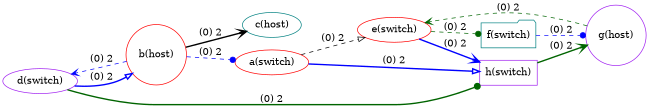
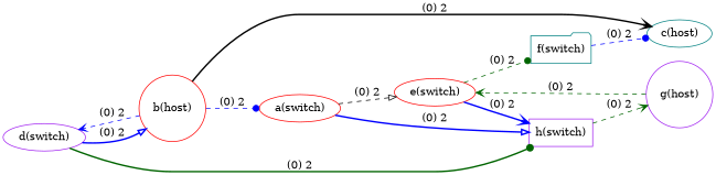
  digraph {
    rankdir=LR
    node [color=red shape=ellipse]
    edge [arrowhead=vee color=blue style=dashed]
    n1 [label="a(switch)"]
    n2 [label="e(switch)"]
    n3 [color=purple label="h(switch)" shape=box]
    n4 [color=teal label="f(switch)" shape=folder]
    n5 [color=purple label="g(host)" shape=circle]
    n6 [label="b(host)" shape=circle]
    n7 [color=teal label="c(host)"]
    n8 [color=purple label="d(switch)"]
    n1 -> n2 [arrowhead=onormal color=black label="(0) 2"]
    n1 -> n3 [arrowhead=onormal label="(0) 2" style=bold]
    n2 -> n3 [label="(0) 2" style=bold]
    n2 -> n4 [arrowhead=dot color=darkgreen label="(0) 2"]
-   n3 -> n5 [color=darkgreen label="(0) 2" style=bold]
-   n4 -> n5 [arrowhead=dot label="(0) 2"]
+   n3 -> n5 [color=darkgreen label="(0) 2"]
+   n4 -> n7 [arrowhead=dot label="(0) 2"]
    n5 -> n2 [color=darkgreen label="(0) 2"]
    n6 -> n1 [arrowhead=dot label="(0) 2"]
    n6 -> n7 [color=black label="(0) 2" style=bold]
    n6 -> n8 [label="(0) 2"]
    n8 -> n3 [arrowhead=dot color=darkgreen label="(0) 2" style=bold]
    n8 -> n6 [arrowhead=onormal label="(0) 2" style=bold]
  }
